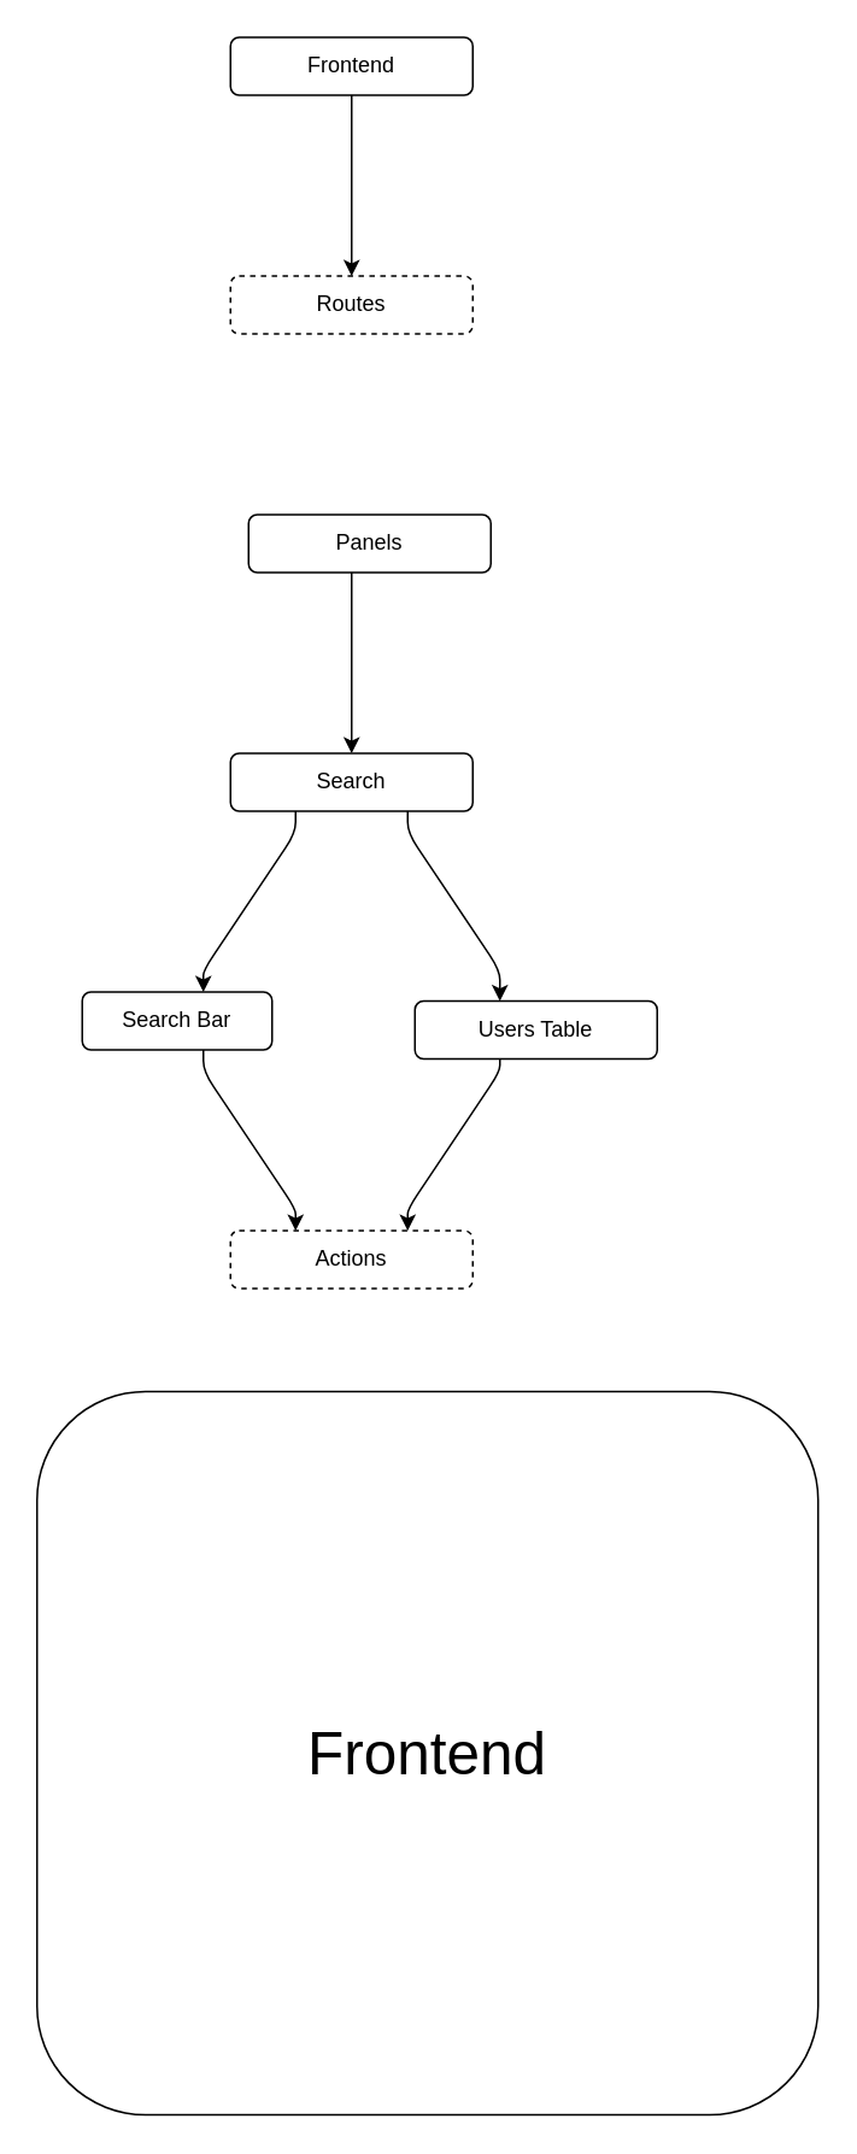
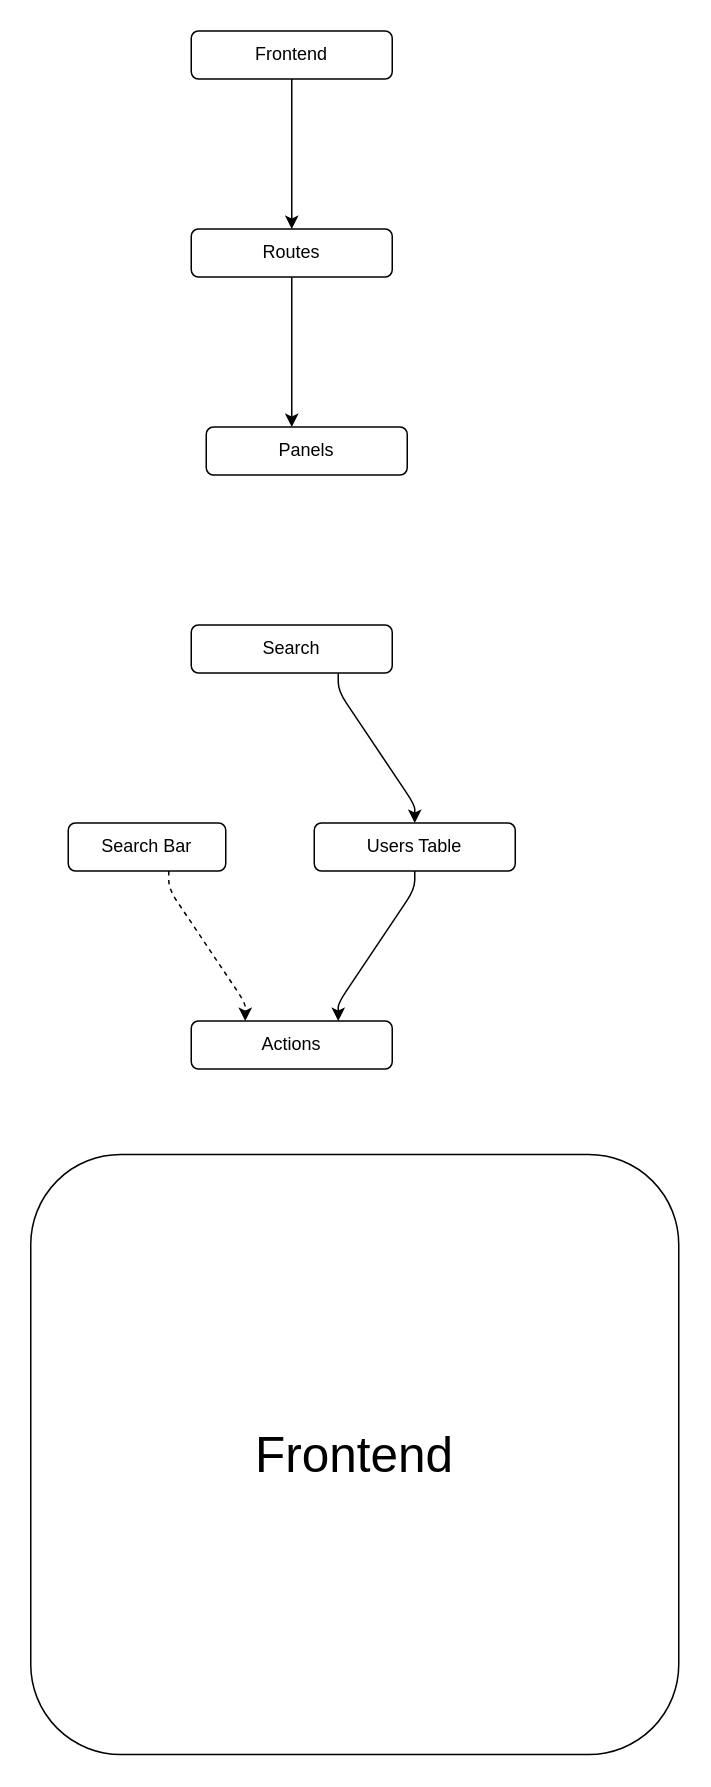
  <mxCell id="0" />
  <mxCell id="1" parent="0" />
  <mxCell id="2" style="edgeStyle=none;html=1;noEdgeStyle=1;orthogonal=1;" edge="1" parent="1" source="3" target="5"><mxGeometry relative="1" as="geometry"><Array as="points"><mxPoint x="194" y="64" /><mxPoint x="194" y="140" /></Array></mxGeometry></mxCell>
  <mxCell id="3" value="Frontend" style="rounded=1;whiteSpace=wrap;html=1;" vertex="1" parent="1"><mxGeometry x="127" width="134" height="32" as="geometry" y="20" /></mxCell>
- <mxCell id="5" value="Routes" style="rounded=1;whiteSpace=wrap;html=1;dashed=1;" vertex="1" parent="1"><mxGeometry x="127" y="152" width="134" height="32" as="geometry" /></mxCell>
- <mxCell id="6" style="edgeStyle=none;html=1;noEdgeStyle=1;orthogonal=1;" edge="1" parent="1" source="7" target="10"><mxGeometry relative="1" as="geometry"><Array as="points"><mxPoint x="194" y="328" /><mxPoint x="194" y="404" /></Array></mxGeometry></mxCell>
+ <mxCell id="4" style="edgeStyle=none;html=1;noEdgeStyle=1;orthogonal=1;" edge="1" parent="1" source="5" target="7"><mxGeometry relative="1" as="geometry"><Array as="points"><mxPoint x="194" y="196" /><mxPoint x="194" y="272" /></Array></mxGeometry></mxCell>
+ <mxCell id="5" value="Routes" style="rounded=1;whiteSpace=wrap;html=1;" vertex="1" parent="1"><mxGeometry x="127" y="152" width="134" height="32" as="geometry" /></mxCell>
  <mxCell id="7" value="Panels" style="rounded=1;whiteSpace=wrap;html=1;" vertex="1" parent="1"><mxGeometry x="137" y="284" width="134" height="32" as="geometry" /></mxCell>
- <mxCell id="8" style="edgeStyle=none;html=1;noEdgeStyle=1;orthogonal=1;" edge="1" parent="1" source="10" target="12"><mxGeometry relative="1" as="geometry"><Array as="points"><mxPoint x="163" y="460" /><mxPoint x="112" y="536" /></Array></mxGeometry></mxCell>
  <mxCell id="9" style="edgeStyle=none;html=1;noEdgeStyle=1;orthogonal=1;" edge="1" parent="1" source="10" target="14"><mxGeometry relative="1" as="geometry"><Array as="points"><mxPoint x="225" y="460" /><mxPoint x="276" y="536" /></Array></mxGeometry></mxCell>
  <mxCell id="10" value="Search" style="rounded=1;whiteSpace=wrap;html=1;" vertex="1" parent="1"><mxGeometry x="127" y="416" width="134" height="32" as="geometry" /></mxCell>
- <mxCell id="11" style="edgeStyle=none;html=1;noEdgeStyle=1;orthogonal=1;" edge="1" parent="1" source="12" target="15"><mxGeometry relative="1" as="geometry"><Array as="points"><mxPoint x="112" y="592" /><mxPoint x="163" y="668" /></Array></mxGeometry></mxCell>
+ <mxCell id="11" style="edgeStyle=none;html=1;noEdgeStyle=1;orthogonal=1;dashed=1;" edge="1" parent="1" source="12" target="15"><mxGeometry relative="1" as="geometry"><Array as="points"><mxPoint x="112" y="592" /><mxPoint x="163" y="668" /></Array></mxGeometry></mxCell>
  <mxCell id="12" value="Search Bar" style="rounded=1;whiteSpace=wrap;html=1;" vertex="1" parent="1"><mxGeometry x="45" y="548" width="105" height="32" as="geometry" /></mxCell>
  <mxCell id="13" style="edgeStyle=none;html=1;noEdgeStyle=1;orthogonal=1;" edge="1" parent="1" source="14" target="15"><mxGeometry relative="1" as="geometry"><Array as="points"><mxPoint x="276" y="592" /><mxPoint x="225" y="668" /></Array></mxGeometry></mxCell>
- <mxCell id="14" value="Users Table" style="rounded=1;whiteSpace=wrap;html=1;" vertex="1" parent="1"><mxGeometry x="229" y="553" width="134" height="32" as="geometry" /></mxCell>
- <mxCell id="15" value="Actions" style="rounded=1;whiteSpace=wrap;html=1;dashed=1;" vertex="1" parent="1"><mxGeometry x="127" y="680" width="134" height="32" as="geometry" /></mxCell>
+ <mxCell id="14" value="Users Table" style="rounded=1;whiteSpace=wrap;html=1;" vertex="1" parent="1"><mxGeometry x="209" y="548" width="134" height="32" as="geometry" /></mxCell>
+ <mxCell id="15" value="Actions" style="rounded=1;whiteSpace=wrap;html=1;" vertex="1" parent="1"><mxGeometry x="127" y="680" width="134" height="32" as="geometry" /></mxCell>
  <mxCell id="16" value="&lt;font style=&quot;font-size: 33px;&quot;&gt;Frontend&lt;/font&gt;" style="rounded=1;whiteSpace=wrap;html=1;fontStyle=0" vertex="1" parent="1"><mxGeometry x="20" y="769" width="432" height="400" as="geometry" /></mxCell>
